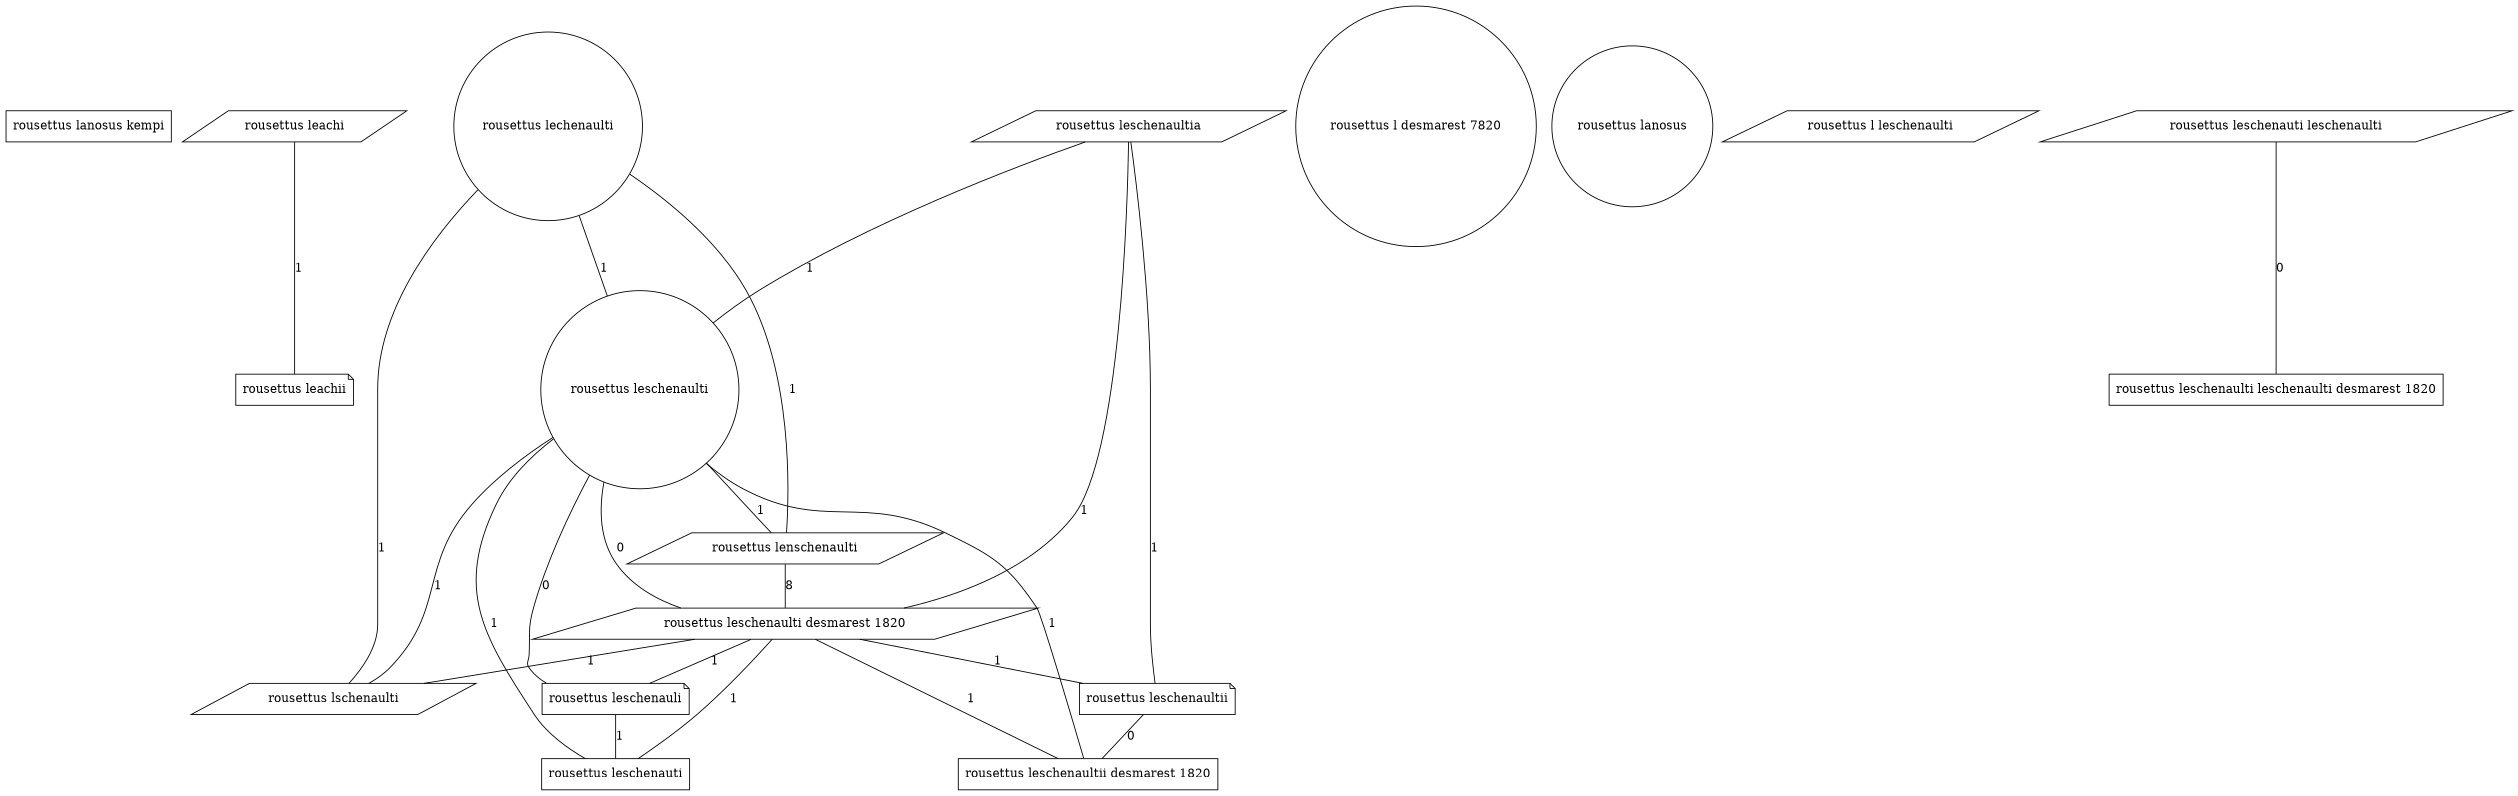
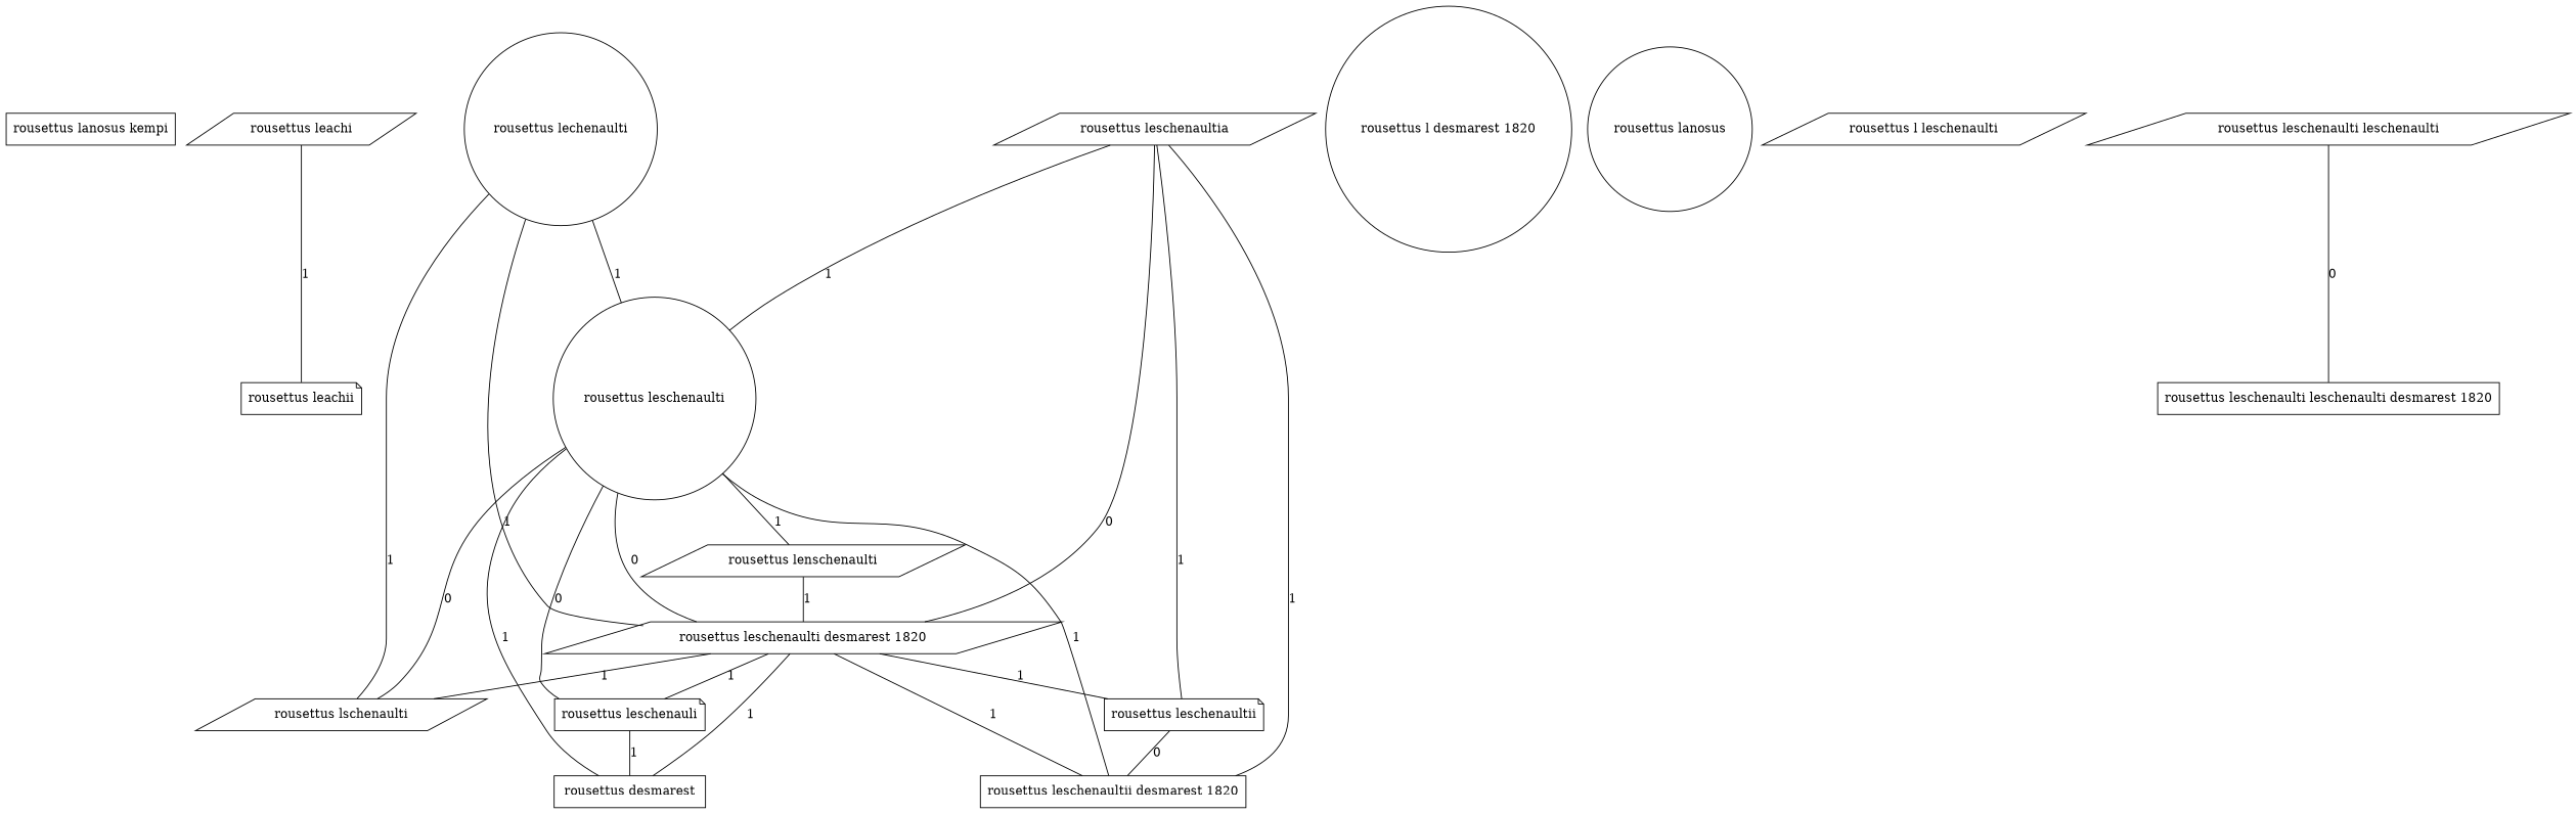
  graph {
    node [shape=parallelogram]
    n1 [label="rousettus lanosus kempi" shape=box]
    n2 [label="rousettus leachi"]
    n3 [label="rousettus leachii" shape=note]
    n4 [label="rousettus lechenaulti" shape=circle]
    n5 [label="rousettus leschenaulti" shape=circle]
    n6 [label="rousettus leschenaulti desmarest 1820"]
    n7 [label="rousettus lschenaulti"]
    n8 [label="rousettus leschenaultii desmarest 1820" shape=box]
    n9 [label="rousettus lenschenaulti"]
    n10 [label="rousettus leschenauli" shape=note]
-   n11 [label="rousettus leschenauti" shape=box]
+   n11 [label="rousettus desmarest" shape=box]
    n12 [label="rousettus leschenaultii" shape=note]
    n13 [label="rousettus leschenaultia"]
-   n14 [label="rousettus l desmarest 7820" shape=circle]
+   n14 [label="rousettus l desmarest 1820" shape=circle]
    n15 [label="rousettus lanosus" shape=circle]
    n16 [label="rousettus l leschenaulti"]
-   n17 [label="rousettus leschenauti leschenaulti"]
+   n17 [label="rousettus leschenaulti leschenaulti"]
    n18 [label="rousettus leschenaulti leschenaulti desmarest 1820" shape=box]
    n2 -- n3 [label=1]
    n4 -- n5 [label=1]
-   n4 -- n9 [label=1]
+   n4 -- n6 [label=1]
    n4 -- n7 [label=1]
    n5 -- n6 [label=0]
-   n5 -- n7 [label=1]
+   n5 -- n7 [label=0]
    n5 -- n8 [label=1]
    n5 -- n9 [label=1]
    n5 -- n10 [label=0]
    n5 -- n11 [label=1]
    n6 -- n7 [label=1]
    n6 -- n8 [label=1]
    n6 -- n10 [label=1]
    n6 -- n11 [label=1]
    n6 -- n12 [label=1]
-   n9 -- n6 [label=8]
+   n9 -- n6 [label=1]
    n10 -- n11 [label=1]
    n12 -- n8 [label=0]
    n13 -- n5 [label=1]
-   n13 -- n6 [label=1]
+   n13 -- n6 [label=0]
+   n13 -- n8 [label=1]
    n13 -- n12 [label=1]
    n17 -- n18 [label=0]
  }
